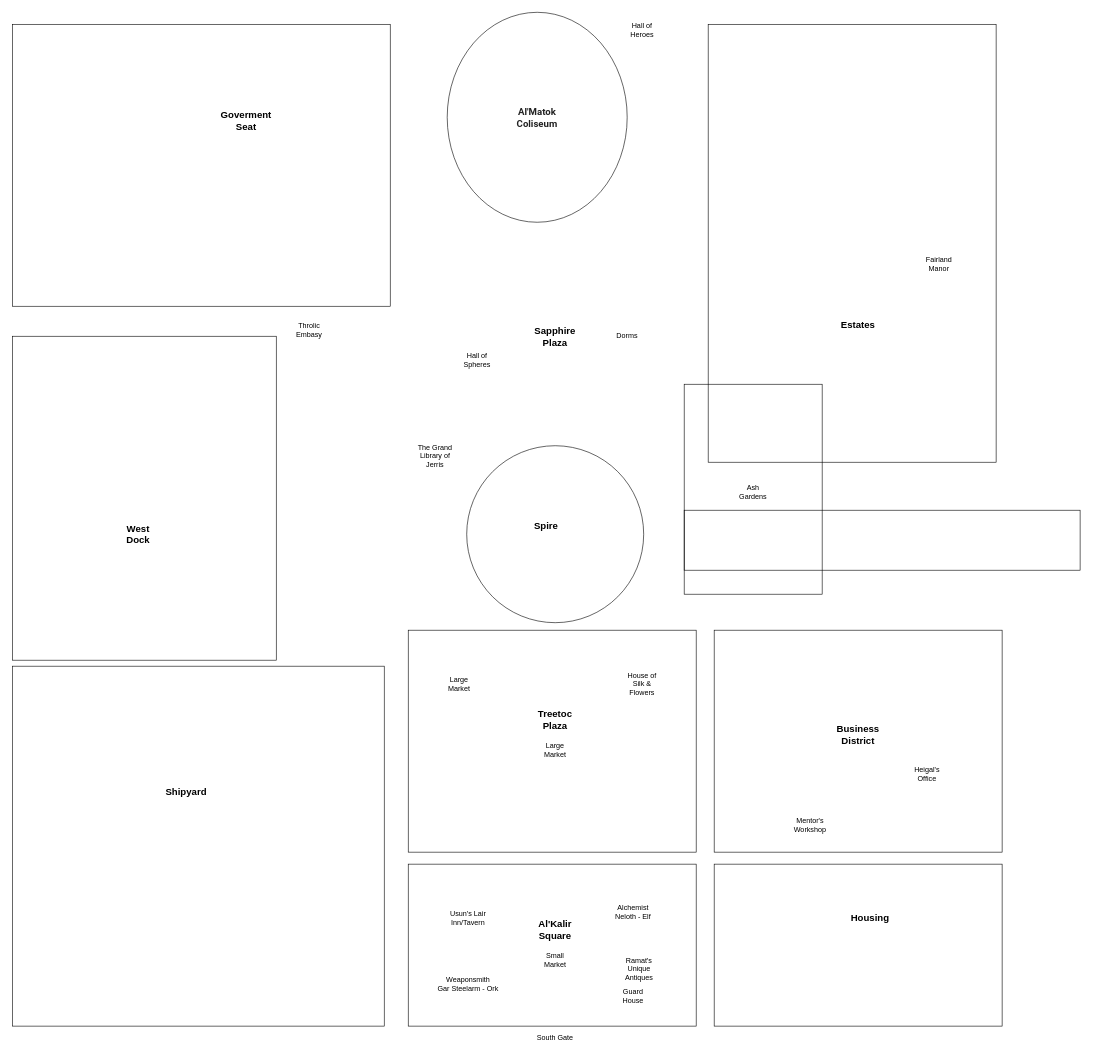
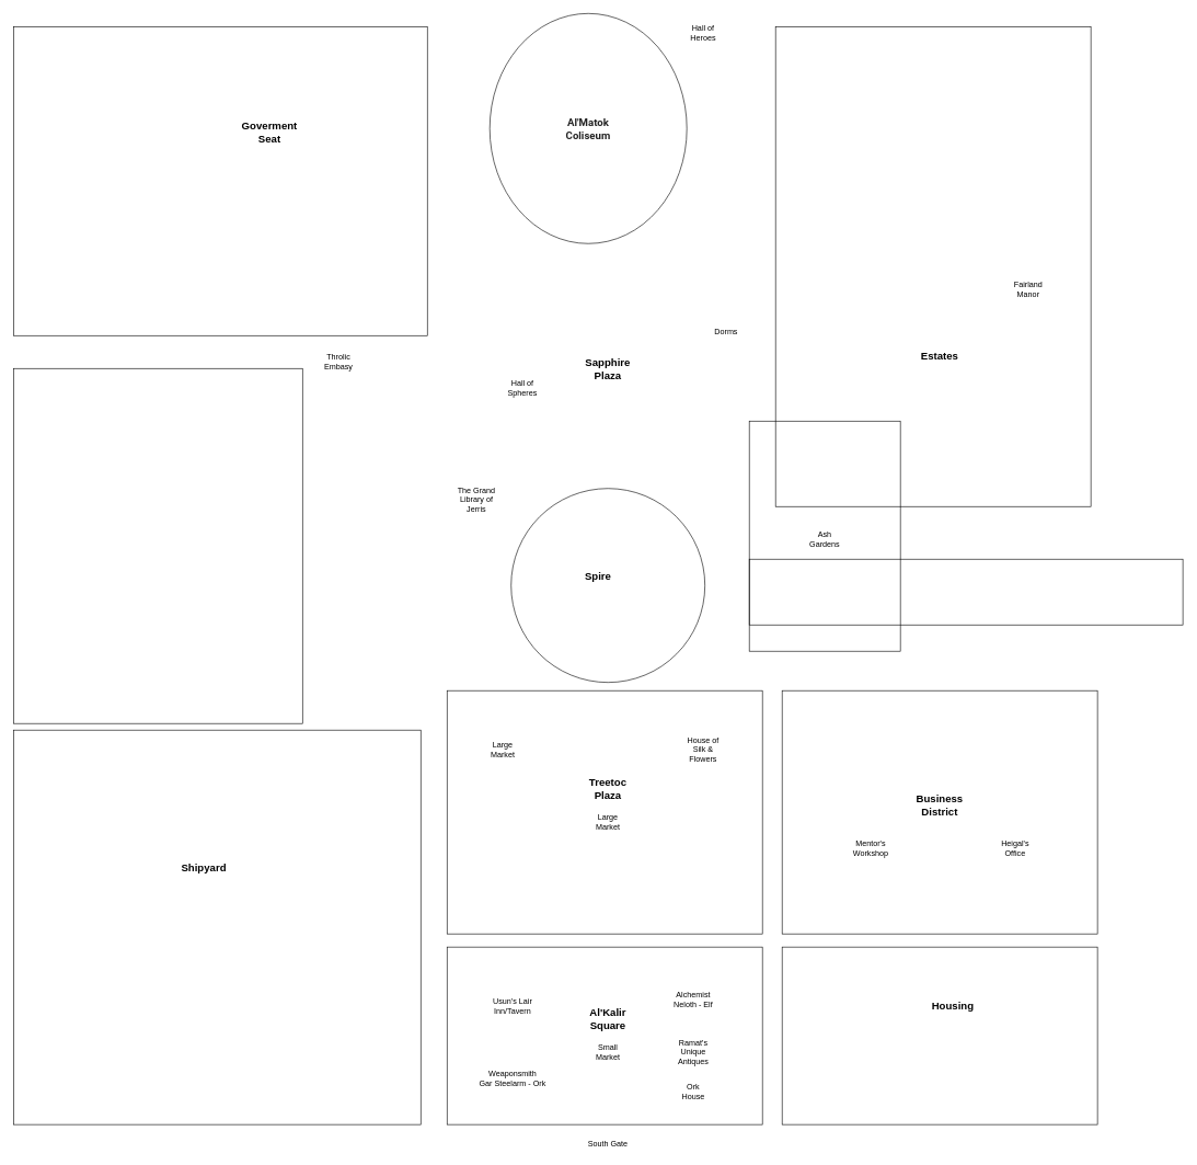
  <mxCell id="0" />
  <mxCell id="1" parent="0" />
  <mxCell id="2" value="" style="ellipse;whiteSpace=wrap;html=1;fillColor=none;" vertex="1" parent="1"><mxGeometry x="745" y="20" width="300" height="350" as="geometry" /></mxCell>
  <mxCell id="3" value="" style="rounded=0;whiteSpace=wrap;html=1;fillColor=none;fontSize=16;" vertex="1" parent="1"><mxGeometry x="1140" y="640" width="230" height="350" as="geometry" /></mxCell>
  <mxCell id="4" value="" style="rounded=0;whiteSpace=wrap;html=1;fillColor=none;fontSize=16;" parent="1" vertex="1"><mxGeometry x="680" y="1440" width="480" height="270" as="geometry" /></mxCell>
  <mxCell id="5" value="" style="rounded=0;whiteSpace=wrap;html=1;fillColor=none;fontSize=16;" parent="1" vertex="1"><mxGeometry x="20" y="1110" width="620" height="600" as="geometry" /></mxCell>
  <mxCell id="6" value="" style="rounded=0;whiteSpace=wrap;html=1;fillColor=none;fontSize=16;" parent="1" vertex="1"><mxGeometry x="20" y="560" width="440" height="540" as="geometry" /></mxCell>
  <mxCell id="7" value="" style="rounded=0;whiteSpace=wrap;html=1;fillColor=none;fontSize=16;" parent="1" vertex="1"><mxGeometry x="1190" y="1440" width="480" height="270" as="geometry" /></mxCell>
  <mxCell id="8" value="" style="rounded=0;whiteSpace=wrap;html=1;fillColor=none;fontSize=16;" parent="1" vertex="1"><mxGeometry x="680" width="480" height="370" as="geometry" y="1050" /></mxCell>
  <mxCell id="9" value="" style="rounded=0;whiteSpace=wrap;html=1;fillColor=none;fontSize=16;" parent="1" vertex="1"><mxGeometry x="1190" width="480" height="370" as="geometry" y="1050" /></mxCell>
  <mxCell id="10" value="" style="rounded=0;whiteSpace=wrap;html=1;fillColor=none;fontSize=16;" parent="1" vertex="1"><mxGeometry x="1180" y="40" width="480" height="730" as="geometry" /></mxCell>
  <mxCell id="11" value="Al'Kalir Square" style="text;html=1;strokeColor=none;fillColor=none;align=center;verticalAlign=middle;whiteSpace=wrap;rounded=0;fontStyle=1;fontSize=16;" parent="1" vertex="1"><mxGeometry x="905" y="1540" width="40" height="20" as="geometry" /></mxCell>
  <mxCell id="12" value="Usun's Lair Inn/Tavern" style="text;html=1;strokeColor=none;fillColor=none;align=center;verticalAlign=middle;whiteSpace=wrap;rounded=0;" parent="1" vertex="1"><mxGeometry x="745" y="1510" width="70" height="40" as="geometry" /></mxCell>
  <mxCell id="13" value="Weaponsmith&lt;br&gt;Gar Steelarm - Ork" style="text;html=1;strokeColor=none;fillColor=none;align=center;verticalAlign=middle;whiteSpace=wrap;rounded=0;" parent="1" vertex="1"><mxGeometry x="720" y="1620" width="120" height="40" as="geometry" /></mxCell>
  <mxCell id="14" value="Alchemist&lt;br&gt;Neloth - Elf" style="text;html=1;strokeColor=none;fillColor=none;align=center;verticalAlign=middle;whiteSpace=wrap;rounded=0;" parent="1" vertex="1"><mxGeometry x="1020" y="1500" width="70" height="40" as="geometry" /></mxCell>
- <mxCell id="15" value="South Gate" style="text;html=1;strokeColor=none;fillColor=none;align=center;verticalAlign=middle;whiteSpace=wrap;rounded=0;" parent="1" vertex="1"><mxGeometry x="890" y="1710" width="70" height="40" as="geometry" /></mxCell>
+ <mxCell id="15" value="South Gate" style="text;html=1;strokeColor=none;fillColor=none;align=center;verticalAlign=middle;whiteSpace=wrap;rounded=0;" parent="1" vertex="1"><mxGeometry x="890" y="1720" width="70" height="40" as="geometry" /></mxCell>
  <mxCell id="16" value="Small Market" style="text;html=1;strokeColor=none;fillColor=none;align=center;verticalAlign=middle;whiteSpace=wrap;rounded=0;" parent="1" vertex="1"><mxGeometry x="905" y="1590" width="40" height="20" as="geometry" /></mxCell>
- <mxCell id="17" value="Guard House" style="text;html=1;strokeColor=none;fillColor=none;align=center;verticalAlign=middle;whiteSpace=wrap;rounded=0;" parent="1" vertex="1"><mxGeometry x="1035" y="1650" width="40" height="20" as="geometry" /></mxCell>
- <mxCell id="18" value="Ramat's Unique Antiques" style="text;html=1;strokeColor=none;fillColor=none;align=center;verticalAlign=middle;whiteSpace=wrap;rounded=0;" parent="1" vertex="1"><mxGeometry x="1045" y="1605" width="40" height="20" as="geometry" /></mxCell>
+ <mxCell id="17" value="Ork House" style="text;html=1;strokeColor=none;fillColor=none;align=center;verticalAlign=middle;whiteSpace=wrap;rounded=0;" parent="1" vertex="1"><mxGeometry x="1035" y="1650" width="40" height="20" as="geometry" /></mxCell>
+ <mxCell id="18" value="Ramat's Unique Antiques" style="text;html=1;strokeColor=none;fillColor=none;align=center;verticalAlign=middle;whiteSpace=wrap;rounded=0;" parent="1" vertex="1"><mxGeometry x="1035" y="1590" width="40" height="20" as="geometry" /></mxCell>
  <mxCell id="19" value="Treetoc&lt;br&gt;Plaza" style="text;html=1;strokeColor=none;fillColor=none;align=center;verticalAlign=middle;whiteSpace=wrap;rounded=0;fontSize=16;fontStyle=1" parent="1" vertex="1"><mxGeometry x="905" y="1190" width="40" height="20" as="geometry" /></mxCell>
  <mxCell id="20" value="Large Market" style="text;html=1;strokeColor=none;fillColor=none;align=center;verticalAlign=middle;whiteSpace=wrap;rounded=0;" parent="1" vertex="1"><mxGeometry x="890" y="1230" width="70" height="40" as="geometry" /></mxCell>
  <mxCell id="21" value="House of Silk &amp;amp; Flowers" style="text;html=1;strokeColor=none;fillColor=none;align=center;verticalAlign=middle;whiteSpace=wrap;rounded=0;" parent="1" vertex="1"><mxGeometry x="1035" y="1120" width="70" height="40" as="geometry" /></mxCell>
  <mxCell id="22" value="Shipyard" style="text;html=1;strokeColor=none;fillColor=none;align=center;verticalAlign=middle;whiteSpace=wrap;rounded=0;fontSize=16;fontStyle=1" parent="1" vertex="1"><mxGeometry x="290" y="1310" width="40" height="20" as="geometry" /></mxCell>
  <mxCell id="23" value="Business District" style="text;html=1;strokeColor=none;fillColor=none;align=center;verticalAlign=middle;whiteSpace=wrap;rounded=0;fontSize=16;fontStyle=1" parent="1" vertex="1"><mxGeometry x="1410" y="1215" width="40" height="20" as="geometry" /></mxCell>
  <mxCell id="24" value="Spire" style="text;html=1;strokeColor=none;fillColor=none;align=center;verticalAlign=middle;whiteSpace=wrap;rounded=0;fontSize=16;fontStyle=1" parent="1" vertex="1"><mxGeometry x="890" y="865" width="40" height="20" as="geometry" /></mxCell>
  <mxCell id="25" value="Housing" style="text;html=1;strokeColor=none;fillColor=none;align=center;verticalAlign=middle;whiteSpace=wrap;rounded=0;fontSize=16;fontStyle=1" parent="1" vertex="1"><mxGeometry x="1430" y="1520" width="40" height="20" as="geometry" /></mxCell>
  <mxCell id="26" value="Estates" style="text;html=1;strokeColor=none;fillColor=none;align=center;verticalAlign=middle;whiteSpace=wrap;rounded=0;fontSize=16;fontStyle=1" parent="1" vertex="1"><mxGeometry x="1410" y="530" width="40" height="20" as="geometry" /></mxCell>
  <mxCell id="27" value="Goverment Seat" style="text;html=1;strokeColor=none;fillColor=none;align=center;verticalAlign=middle;whiteSpace=wrap;rounded=0;fontSize=16;fontStyle=1" parent="1" vertex="1"><mxGeometry x="390" y="190" width="40" height="20" as="geometry" /></mxCell>
- <mxCell id="28" value="West Dock" style="text;html=1;strokeColor=none;fillColor=none;align=center;verticalAlign=middle;whiteSpace=wrap;rounded=0;fontSize=16;fontStyle=1" parent="1" vertex="1"><mxGeometry x="210" y="880" width="40" height="20" as="geometry" /></mxCell>
  <mxCell id="29" value="Throlic Embasy" style="text;html=1;strokeColor=none;fillColor=none;align=center;verticalAlign=middle;whiteSpace=wrap;rounded=0;" parent="1" vertex="1"><mxGeometry x="480" y="530" width="70" height="40" as="geometry" /></mxCell>
  <mxCell id="30" value="Heigal's Office" style="text;html=1;strokeColor=none;fillColor=none;align=center;verticalAlign=middle;whiteSpace=wrap;rounded=0;" parent="1" vertex="1"><mxGeometry x="1510" y="1270" width="70" height="40" as="geometry" /></mxCell>
- <mxCell id="31" value="Hall of Spheres" style="text;html=1;strokeColor=none;fillColor=none;align=center;verticalAlign=middle;whiteSpace=wrap;rounded=0;" parent="1" vertex="1"><mxGeometry x="760" y="580" width="70" height="40" as="geometry" /></mxCell>
+ <mxCell id="31" value="Hall of Spheres" style="text;html=1;strokeColor=none;fillColor=none;align=center;verticalAlign=middle;whiteSpace=wrap;rounded=0;" parent="1" vertex="1"><mxGeometry x="760" y="570" width="70" height="40" as="geometry" /></mxCell>
  <mxCell id="32" value="Large Market" style="text;html=1;strokeColor=none;fillColor=none;align=center;verticalAlign=middle;whiteSpace=wrap;rounded=0;" parent="1" vertex="1"><mxGeometry x="730" y="1120" width="70" height="40" as="geometry" /></mxCell>
  <mxCell id="33" value="Fairland Manor" style="text;html=1;strokeColor=none;fillColor=none;align=center;verticalAlign=middle;whiteSpace=wrap;rounded=0;" parent="1" vertex="1"><mxGeometry x="1530" y="420" width="70" height="40" as="geometry" /></mxCell>
  <mxCell id="34" value="The Grand Library of Jerris" style="text;html=1;strokeColor=none;fillColor=none;align=center;verticalAlign=middle;whiteSpace=wrap;rounded=0;" parent="1" vertex="1"><mxGeometry x="690" y="740" width="70" height="40" as="geometry" /></mxCell>
  <mxCell id="35" value="Sapphire Plaza" style="text;html=1;strokeColor=none;fillColor=none;align=center;verticalAlign=middle;whiteSpace=wrap;rounded=0;fontSize=16;fontStyle=1" parent="1" vertex="1"><mxGeometry x="905" y="550" width="40" height="20" as="geometry" /></mxCell>
  <mxCell id="36" value="Hall of Heroes" style="text;html=1;strokeColor=none;fillColor=none;align=center;verticalAlign=middle;whiteSpace=wrap;rounded=0;" parent="1" vertex="1"><mxGeometry x="1035" y="30" width="70" height="40" as="geometry" /></mxCell>
  <mxCell id="37" value="&lt;b style=&quot;color: rgb(34 , 34 , 34) ; font-family: &amp;#34;roboto&amp;#34; , &amp;#34;arial&amp;#34; , sans-serif ; text-align: left&quot;&gt;Al'Matok Coliseum&lt;/b&gt;" style="text;html=1;strokeColor=none;fillColor=none;align=center;verticalAlign=middle;whiteSpace=wrap;rounded=0;fontSize=16;fontStyle=1" parent="1" vertex="1"><mxGeometry x="875" y="185" width="40" height="20" as="geometry" /></mxCell>
- <mxCell id="38" value="Dorms" style="text;html=1;strokeColor=none;fillColor=none;align=center;verticalAlign=middle;whiteSpace=wrap;rounded=0;" parent="1" vertex="1"><mxGeometry x="1010" y="540" width="70" height="40" as="geometry" /></mxCell>
+ <mxCell id="38" value="Dorms" style="text;html=1;strokeColor=none;fillColor=none;align=center;verticalAlign=middle;whiteSpace=wrap;rounded=0;" parent="1" vertex="1"><mxGeometry x="1070" y="485" width="70" height="40" as="geometry" /></mxCell>
  <mxCell id="39" value="Ash Gardens" style="text;html=1;strokeColor=none;fillColor=none;align=center;verticalAlign=middle;whiteSpace=wrap;rounded=0;" parent="1" vertex="1"><mxGeometry x="1220" y="800" width="70" height="40" as="geometry" /></mxCell>
  <mxCell id="40" value="" style="ellipse;whiteSpace=wrap;html=1;aspect=fixed;fillColor=none;fontSize=16;" parent="1" vertex="1"><mxGeometry x="777.5" y="742.5" width="295" height="295" as="geometry" /></mxCell>
- <mxCell id="41" value="Mentor's Workshop" style="text;html=1;strokeColor=none;fillColor=none;align=center;verticalAlign=middle;whiteSpace=wrap;rounded=0;" vertex="1" parent="1"><mxGeometry x="1315" y="1355" width="70" height="40" as="geometry" /></mxCell>
+ <mxCell id="41" value="Mentor's Workshop" style="text;html=1;strokeColor=none;fillColor=none;align=center;verticalAlign=middle;whiteSpace=wrap;rounded=0;" vertex="1" parent="1"><mxGeometry x="1290" y="1270" width="70" height="40" as="geometry" /></mxCell>
  <mxCell id="42" value="" style="rounded=0;whiteSpace=wrap;html=1;fillColor=none;fontSize=16;" vertex="1" parent="1"><mxGeometry x="20" y="40" width="630" height="470" as="geometry" /></mxCell>
  <mxCell id="43" value="" style="rounded=0;whiteSpace=wrap;html=1;fillColor=none;fontSize=16;" vertex="1" parent="1"><mxGeometry x="1140" y="850" width="660" height="100" as="geometry" /></mxCell>
